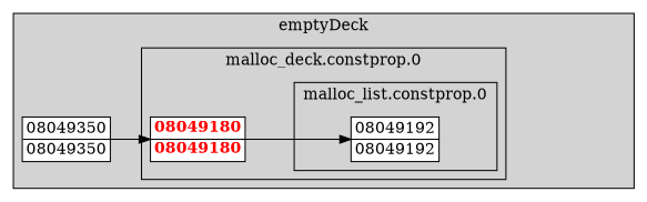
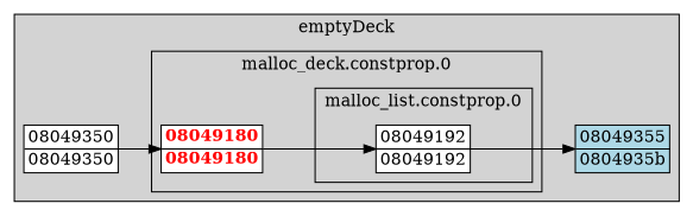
  digraph {
    rankdir=LR
    node [fillcolor=white margin=0 shape=none style="filled,solid"]
    n1 [label=<<TABLE BORDER="1" CELLBORDER="0" CELLSPACING="0"><TR><TD>08049192</TD></TR><HR/><TR><TD>08049192</TD></TR></TABLE>>]
    n2 [label=<<TABLE BORDER="1" CELLBORDER="0" CELLSPACING="0"><TR><TD><FONT COLOR="red"><B>08049180</B></FONT></TD></TR><HR/><TR><TD><FONT COLOR="red"><B>08049180</B></FONT></TD></TR></TABLE>>]
+   n3 [fillcolor=lightblue label=<<TABLE BORDER="1" CELLBORDER="0" CELLSPACING="0"><TR><TD>08049355</TD></TR><HR/><TR><TD>0804935b</TD></TR></TABLE>>]
    n4 [label=<<TABLE BORDER="1" CELLBORDER="0" CELLSPACING="0"><TR><TD>08049350</TD></TR><HR/><TR><TD>08049350</TD></TR></TABLE>>]
    subgraph cluster_1 {
      color=black
      fillcolor=lightgrey
      label=emptyDeck
      style="filled,solid"
+     n3
      n4
      subgraph cluster_2 {
        color=black
        fillcolor=lightgrey
        label="malloc_deck.constprop.0"
        style="filled,solid"
        n2
        subgraph cluster_3 {
          color=black
          fillcolor=lightgrey
          label="malloc_list.constprop.0"
          style="filled,solid"
          n1
        }
      }
    }
+   n1 -> n3
    n2 -> n1
    n4 -> n2
  }
